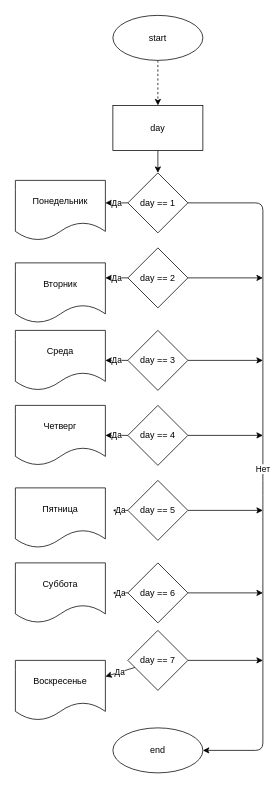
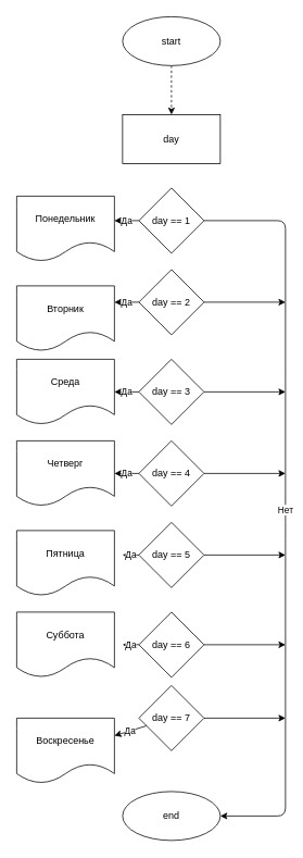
  <mxCell id="0" />
  <mxCell id="1" parent="0" />
  <mxCell id="2" style="edgeStyle=none;html=1;entryX=0.5;entryY=0;entryDx=0;entryDy=0;dashed=1;" edge="1" parent="1" source="3" target="5"><mxGeometry relative="1" as="geometry" /></mxCell>
  <mxCell id="3" value="start&lt;br&gt;" style="ellipse;whiteSpace=wrap;html=1;" vertex="1" parent="1"><mxGeometry x="150" y="20" width="120" height="60" as="geometry" /></mxCell>
- <mxCell id="4" style="edgeStyle=none;html=1;" edge="1" parent="1" source="5" target="8"><mxGeometry relative="1" as="geometry" /></mxCell>
  <mxCell id="5" value="day" style="whiteSpace=wrap;html=1;" vertex="1" parent="1"><mxGeometry x="150" y="140" width="120" height="60" as="geometry" /></mxCell>
  <mxCell id="6" value="Да" style="edgeStyle=none;html=1;entryX=1;entryY=0.375;entryDx=0;entryDy=0;entryPerimeter=0;" edge="1" parent="1" source="8" target="9"><mxGeometry relative="1" as="geometry" /></mxCell>
  <mxCell id="7" value="Нет" style="edgeStyle=none;html=1;entryX=1;entryY=0.5;entryDx=0;entryDy=0;" edge="1" parent="1" source="8" target="34"><mxGeometry relative="1" as="geometry"><Array as="points"><mxPoint x="350" y="270" /><mxPoint x="350" y="460" /><mxPoint x="350" y="650" /><mxPoint x="350" y="1000" /></Array></mxGeometry></mxCell>
  <mxCell id="8" value="day == 1" style="rhombus;whiteSpace=wrap;html=1;" vertex="1" parent="1"><mxGeometry x="170" y="230" width="80" height="80" as="geometry" /></mxCell>
  <mxCell id="9" value="Понедельник" style="shape=document;whiteSpace=wrap;html=1;boundedLbl=1;" vertex="1" parent="1"><mxGeometry x="20" y="240" width="120" height="80" as="geometry" /></mxCell>
  <mxCell id="10" value="Да" style="edgeStyle=none;html=1;entryX=1;entryY=0.25;entryDx=0;entryDy=0;" edge="1" parent="1" source="12" target="13"><mxGeometry relative="1" as="geometry" /></mxCell>
  <mxCell id="11" style="edgeStyle=none;html=1;" edge="1" parent="1" source="12"><mxGeometry relative="1" as="geometry"><mxPoint x="350" y="370" as="targetPoint" /></mxGeometry></mxCell>
  <mxCell id="12" value="day == 2" style="rhombus;whiteSpace=wrap;html=1;" vertex="1" parent="1"><mxGeometry x="170" y="330" width="80" height="80" as="geometry" /></mxCell>
  <mxCell id="13" value="Вторник" style="shape=document;whiteSpace=wrap;html=1;boundedLbl=1;" vertex="1" parent="1"><mxGeometry x="20" y="350" width="120" height="80" as="geometry" /></mxCell>
  <mxCell id="14" value="Да" style="edgeStyle=none;html=1;" edge="1" parent="1" source="16" target="17"><mxGeometry relative="1" as="geometry" /></mxCell>
  <mxCell id="15" style="edgeStyle=none;html=1;" edge="1" parent="1" source="16"><mxGeometry relative="1" as="geometry"><mxPoint x="350" y="480" as="targetPoint" /></mxGeometry></mxCell>
  <mxCell id="16" value="day == 3" style="rhombus;whiteSpace=wrap;html=1;" vertex="1" parent="1"><mxGeometry x="170" y="440" width="80" height="80" as="geometry" /></mxCell>
  <mxCell id="17" value="Среда" style="shape=document;whiteSpace=wrap;html=1;boundedLbl=1;" vertex="1" parent="1"><mxGeometry x="20" y="440" width="120" height="80" as="geometry" /></mxCell>
  <mxCell id="18" value="Да" style="edgeStyle=none;html=1;" edge="1" parent="1" source="20" target="21"><mxGeometry relative="1" as="geometry" /></mxCell>
  <mxCell id="19" style="edgeStyle=none;html=1;" edge="1" parent="1" source="20"><mxGeometry relative="1" as="geometry"><mxPoint x="350" y="580" as="targetPoint" /></mxGeometry></mxCell>
  <mxCell id="20" value="day == 4" style="rhombus;whiteSpace=wrap;html=1;" vertex="1" parent="1"><mxGeometry x="170" y="540" width="80" height="80" as="geometry" /></mxCell>
  <mxCell id="21" value="Четверг" style="shape=document;whiteSpace=wrap;html=1;boundedLbl=1;" vertex="1" parent="1"><mxGeometry x="20" y="540" width="120" height="80" as="geometry" /></mxCell>
  <mxCell id="22" value="Да" style="edgeStyle=none;html=1;" edge="1" parent="1" source="24"><mxGeometry relative="1" as="geometry"><mxPoint x="150" y="680" as="targetPoint" /></mxGeometry></mxCell>
  <mxCell id="23" style="edgeStyle=none;html=1;" edge="1" parent="1" source="24"><mxGeometry relative="1" as="geometry"><mxPoint x="350" y="680" as="targetPoint" /></mxGeometry></mxCell>
  <mxCell id="24" value="day == 5" style="rhombus;whiteSpace=wrap;html=1;" vertex="1" parent="1"><mxGeometry x="170" y="640" width="80" height="80" as="geometry" /></mxCell>
  <mxCell id="25" value="Пятница" style="shape=document;whiteSpace=wrap;html=1;boundedLbl=1;" vertex="1" parent="1"><mxGeometry x="20" y="650" width="120" height="80" as="geometry" /></mxCell>
  <mxCell id="26" value="Да" style="edgeStyle=none;html=1;" edge="1" parent="1" source="28"><mxGeometry relative="1" as="geometry"><mxPoint x="150" y="790" as="targetPoint" /></mxGeometry></mxCell>
  <mxCell id="27" style="edgeStyle=none;html=1;" edge="1" parent="1" source="28"><mxGeometry relative="1" as="geometry"><mxPoint x="350" y="790" as="targetPoint" /></mxGeometry></mxCell>
  <mxCell id="28" value="day == 6" style="rhombus;whiteSpace=wrap;html=1;" vertex="1" parent="1"><mxGeometry x="170" y="750" width="80" height="80" as="geometry" /></mxCell>
  <mxCell id="29" value="Суббота" style="shape=document;whiteSpace=wrap;html=1;boundedLbl=1;" vertex="1" parent="1"><mxGeometry x="20" y="750" width="120" height="80" as="geometry" /></mxCell>
  <mxCell id="30" value="Да" style="edgeStyle=none;html=1;" edge="1" parent="1" source="32" target="33"><mxGeometry relative="1" as="geometry" /></mxCell>
  <mxCell id="31" style="edgeStyle=none;html=1;" edge="1" parent="1" source="32"><mxGeometry relative="1" as="geometry"><mxPoint x="350" y="880" as="targetPoint" /></mxGeometry></mxCell>
  <mxCell id="32" value="day == 7" style="rhombus;whiteSpace=wrap;html=1;" vertex="1" parent="1"><mxGeometry x="170" y="840" width="80" height="80" as="geometry" /></mxCell>
  <mxCell id="33" value="Воскресенье" style="shape=document;whiteSpace=wrap;html=1;boundedLbl=1;" vertex="1" parent="1"><mxGeometry x="20" y="880" width="120" height="80" as="geometry" /></mxCell>
  <mxCell id="34" value="end" style="ellipse;whiteSpace=wrap;html=1;" vertex="1" parent="1"><mxGeometry x="150" y="970" width="120" height="60" as="geometry" /></mxCell>
